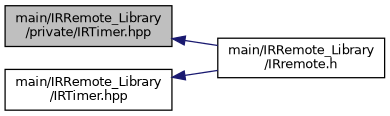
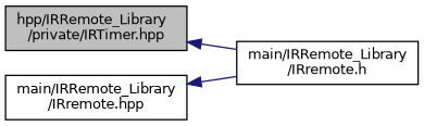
  digraph {
    rankdir=LR
    node [color=black fillcolor=white fontname=Helvetica fontsize=10 shape=record style=filled]
    edge [color=midnightblue dir=back fontname=Helvetica fontsize=10 labelfontname=Helvetica labelfontsize=10 style=solid]
-   n1 [fillcolor=grey75 fontcolor=black height=0.2 label="main/IRRemote_Library\l/private/IRTimer.hpp" width=0.4]
+   n1 [fillcolor=grey75 fontcolor=black height=0.2 label="hpp/IRRemote_Library\l/private/IRTimer.hpp" width=0.4]
    n2 [height=0.2 label="main/IRRemote_Library\l/IRremote.h" width=0.4]
-   n3 [height=0.2 label="main/IRRemote_Library\l/IRTimer.hpp" width=0.4]
+   n3 [height=0.2 label="main/IRRemote_Library\l/IRremote.hpp" width=0.4]
    n1 -> n2
    n3 -> n2
  }
